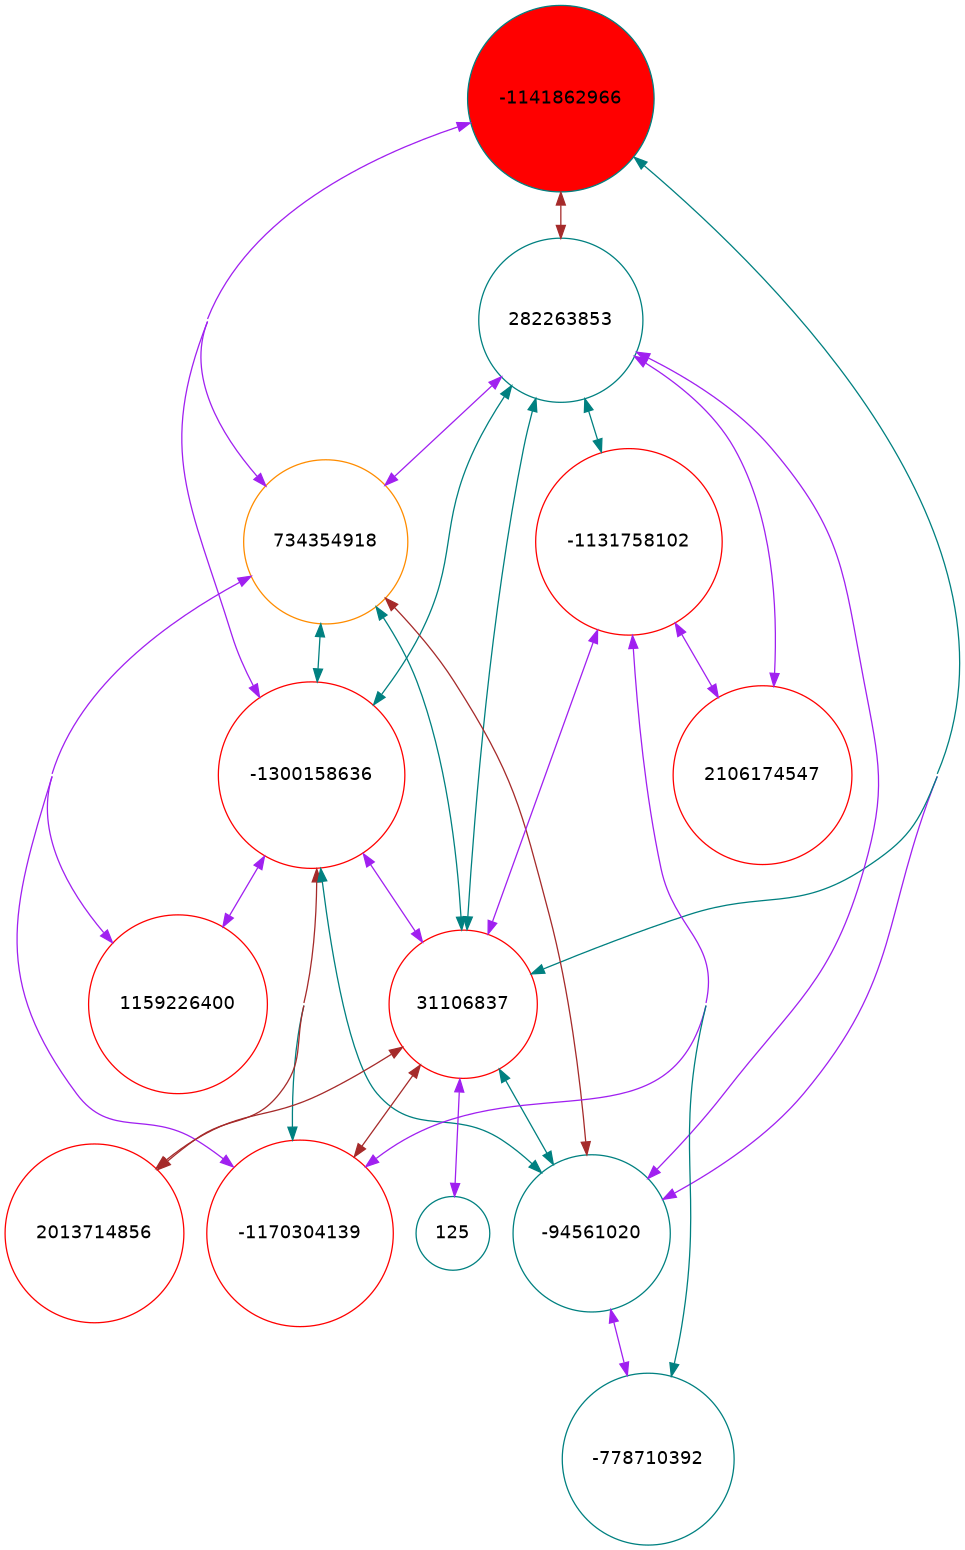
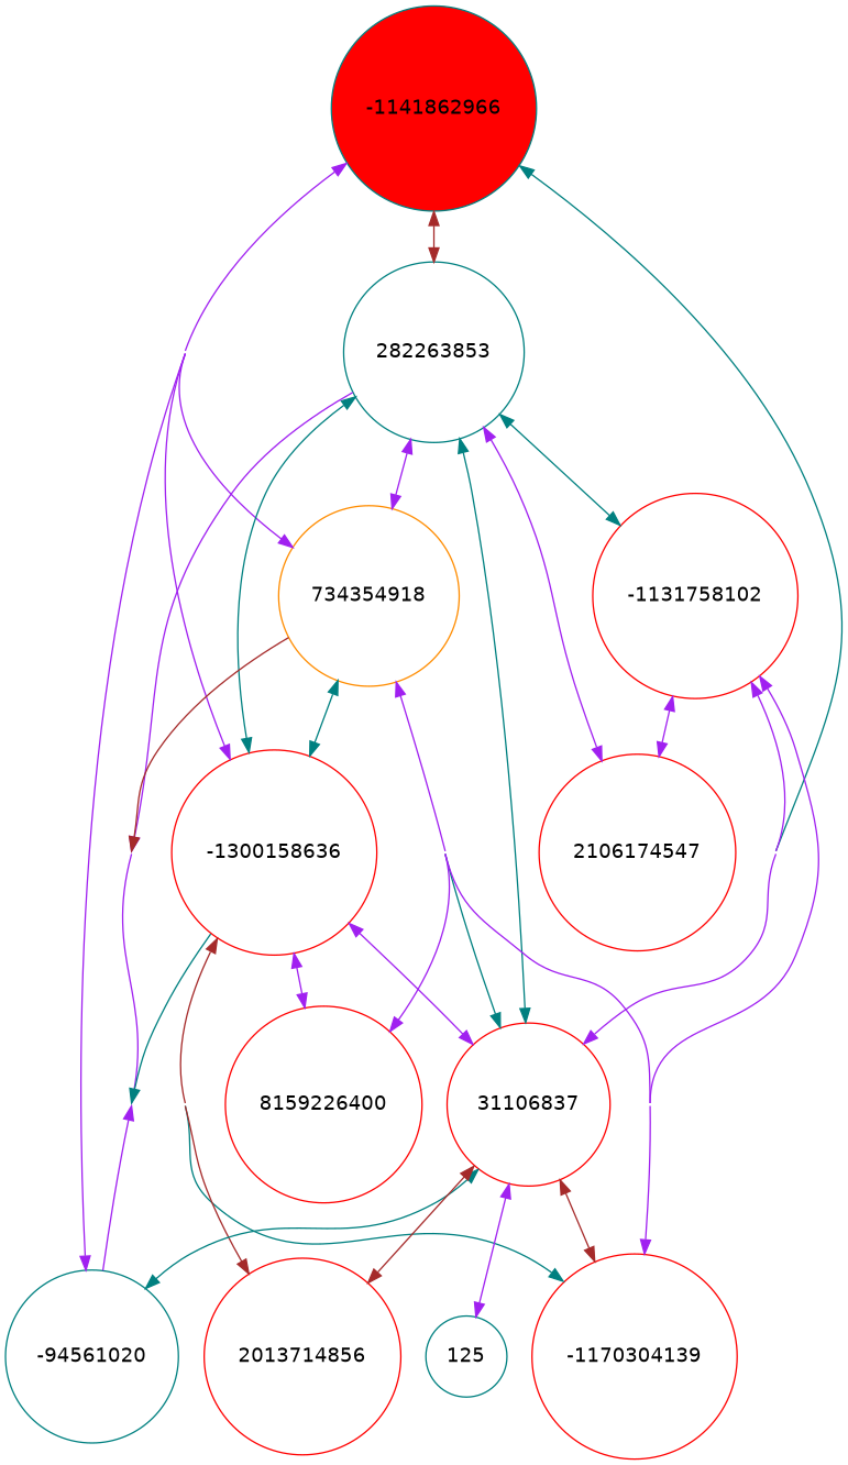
  digraph {
    concentrate=true
    fontname="DejaVu Sans"
    node [color=red fillcolor=white fontname="DejaVu Sans" shape=circle style=filled]
    edge [dir=both fontname="DejaVu Sans"]
    -1141862966 [color=teal fillcolor=red]
    282263853 [color=teal]
    734354918 [color=darkorange]
    -1300158636
    -94561020 [color=teal]
    31106837
    -1131758102
    2106174547
    -1170304139
-   1159226400
+   1159226400 [label=8159226400]
    2013714856
-   -778710392 [color=teal]
    125 [color=teal]
    -1141862966 -> 282263853 [color=brown]
    -1141862966 -> 734354918 [color=purple]
    -1141862966 -> -1300158636 [color=purple]
    -1141862966 -> -94561020 [color=purple]
    -1141862966 -> 31106837 [color=teal]
    282263853 -> 734354918 [color=purple]
    282263853 -> -1300158636 [color=teal]
    282263853 -> 31106837 [color=teal]
    282263853 -> -1131758102 [color=teal]
    282263853 -> 2106174547 [color=purple]
    734354918 -> 282263853
    734354918 -> 282263853
    734354918 -> -1300158636 [color=teal]
    734354918 -> -1300158636
    734354918 -> 31106837 [color=teal]
    734354918 -> 31106837
    734354918 -> -1170304139 [color=purple]
    734354918 -> -1170304139
    734354918 -> 1159226400 [color=purple]
    734354918 -> 1159226400
    -1300158636 -> 282263853
    -1300158636 -> 282263853
    -1300158636 -> 31106837 [color=purple]
    -1300158636 -> 31106837
    -1300158636 -> -1170304139 [color=teal]
    -1300158636 -> -1170304139
    -1300158636 -> 1159226400 [color=purple]
    -1300158636 -> 1159226400
    -1300158636 -> 2013714856 [color=brown]
    -1300158636 -> 2013714856
    -94561020 -> 282263853 [color=purple]
    -94561020 -> 734354918 [color=brown]
    -94561020 -> -1300158636 [color=teal]
-   -94561020 -> -778710392 [color=purple]
    31106837 -> 282263853
    31106837 -> 282263853
    31106837 -> -94561020 [color=teal]
    31106837 -> -94561020
    31106837 -> -1170304139 [color=brown]
    31106837 -> -1170304139
    31106837 -> 2013714856 [color=brown]
    31106837 -> 2013714856
    31106837 -> 125 [color=purple]
    31106837 -> 125
    -1131758102 -> 282263853
    -1131758102 -> 31106837 [color=purple]
    -1131758102 -> 2106174547 [color=purple]
    -1131758102 -> -1170304139 [color=purple]
-   -1131758102 -> -778710392 [color=teal]
  }
